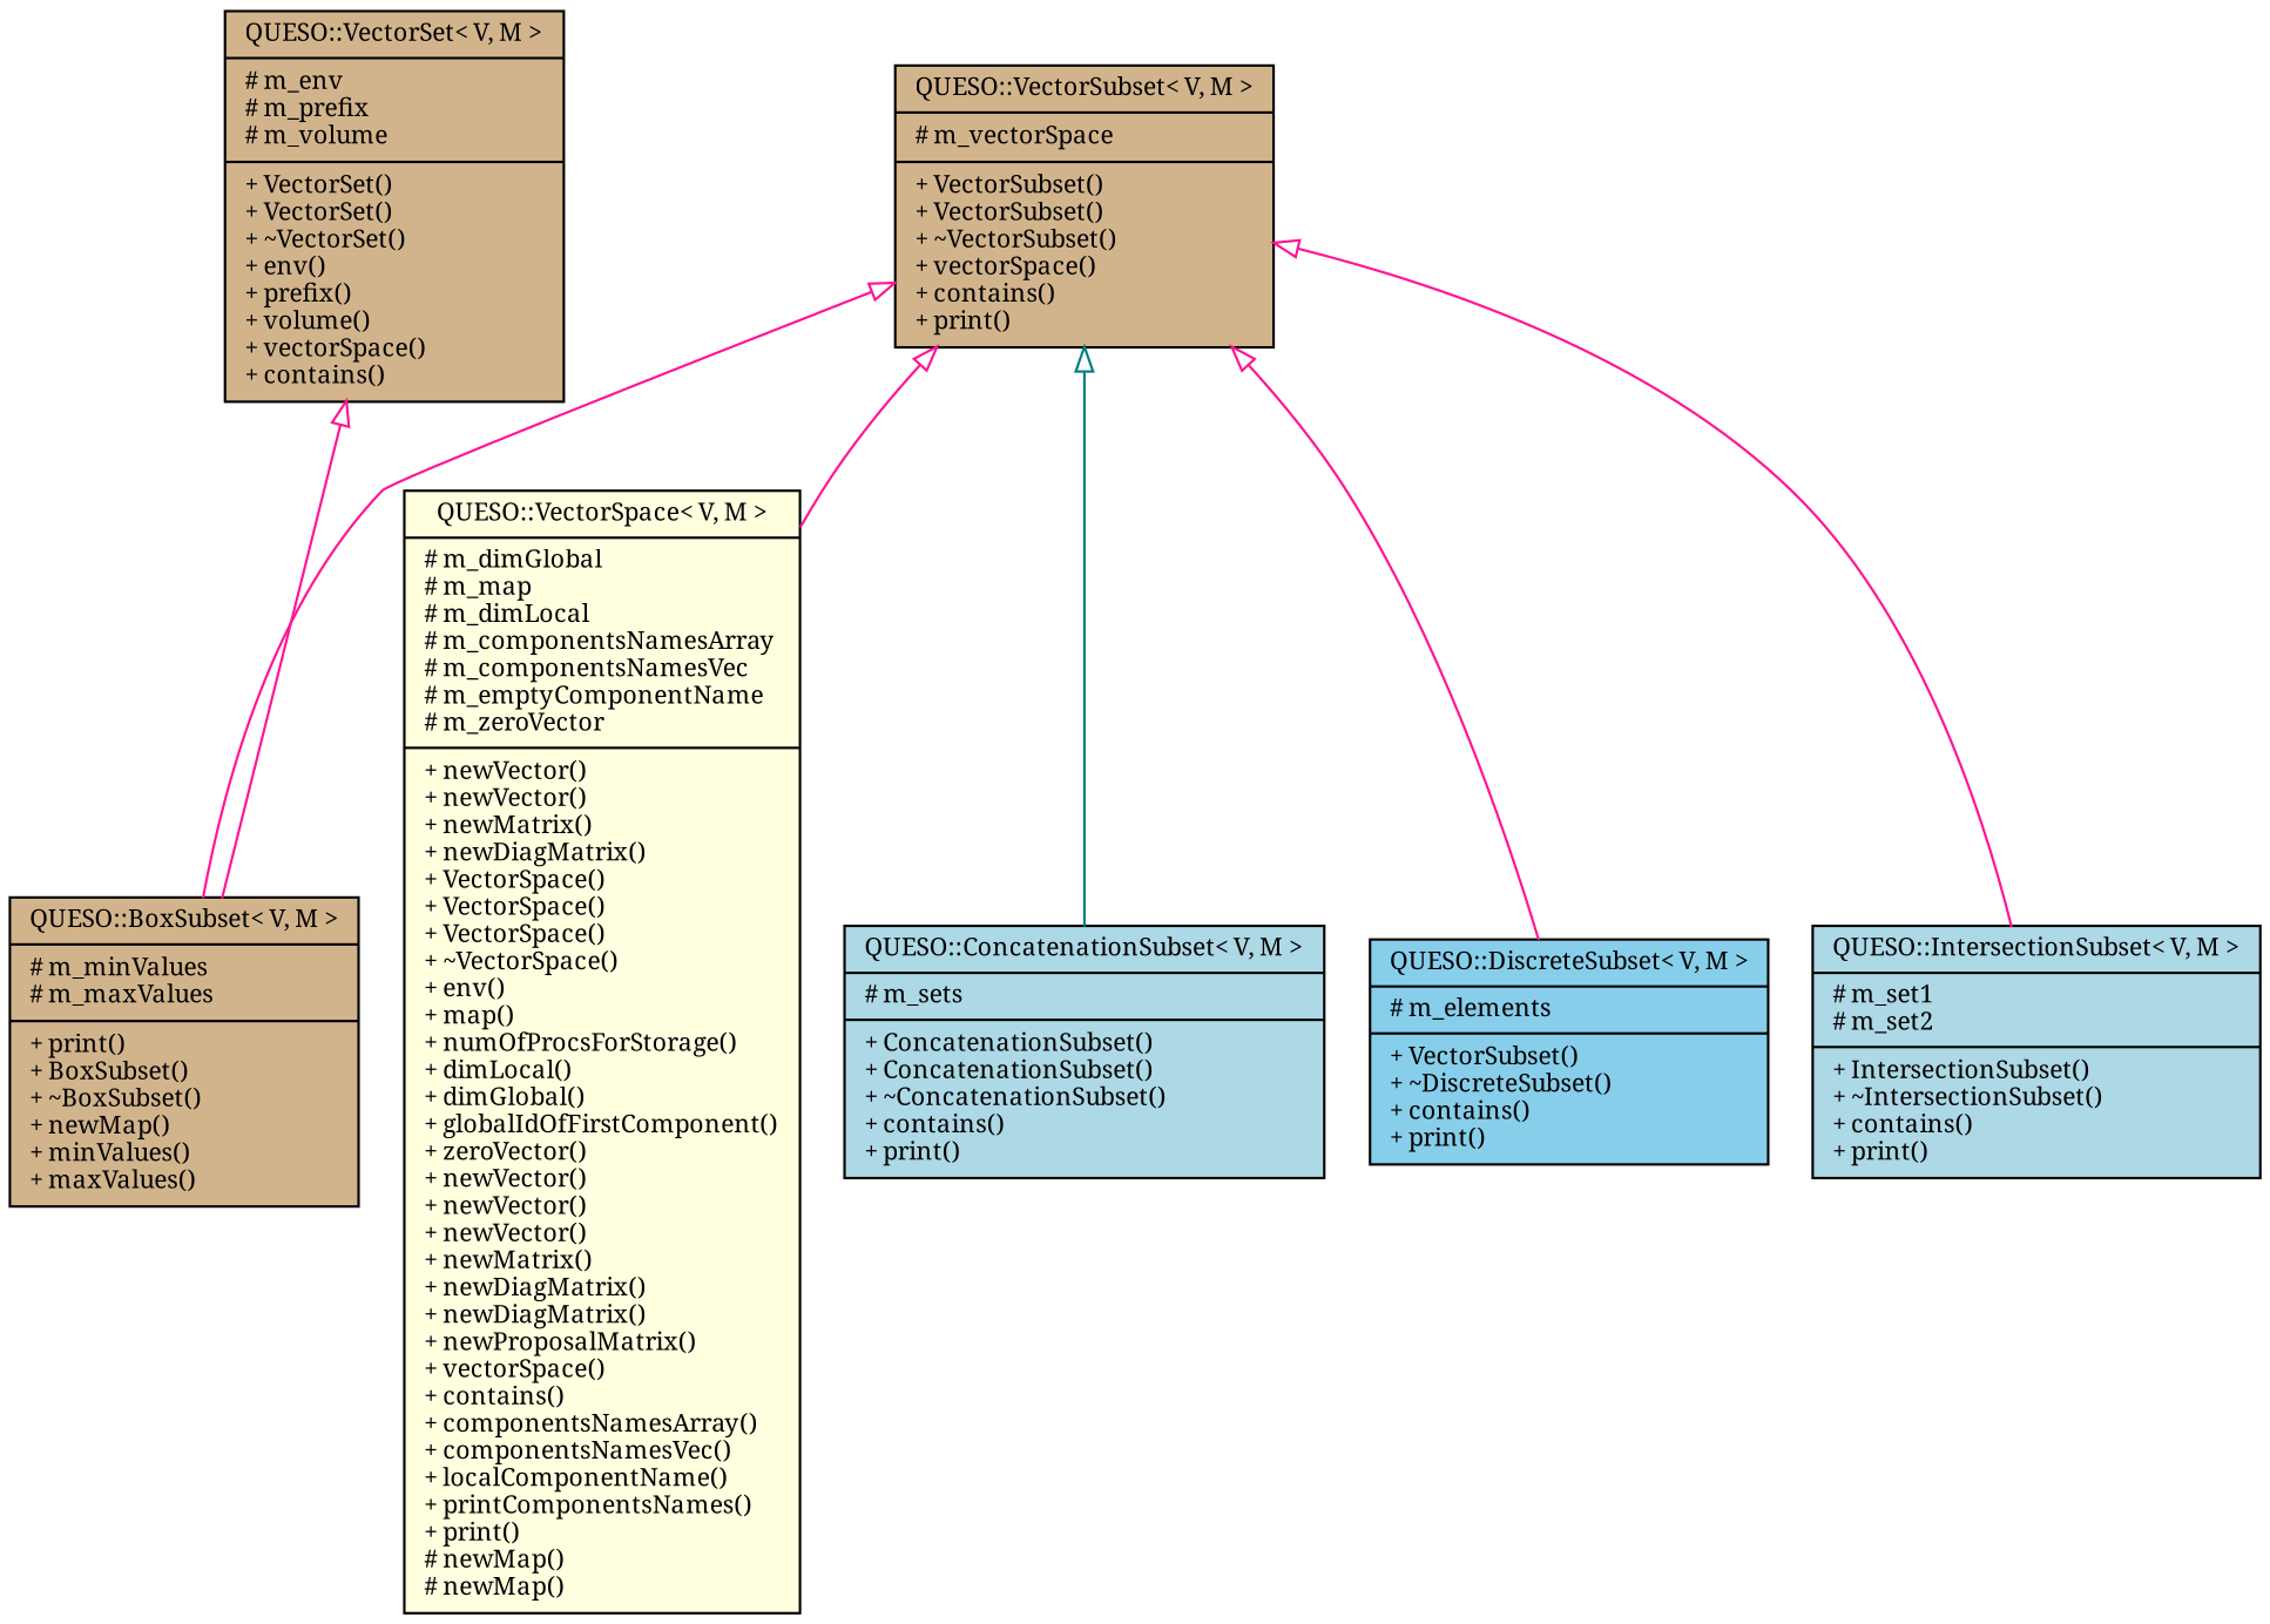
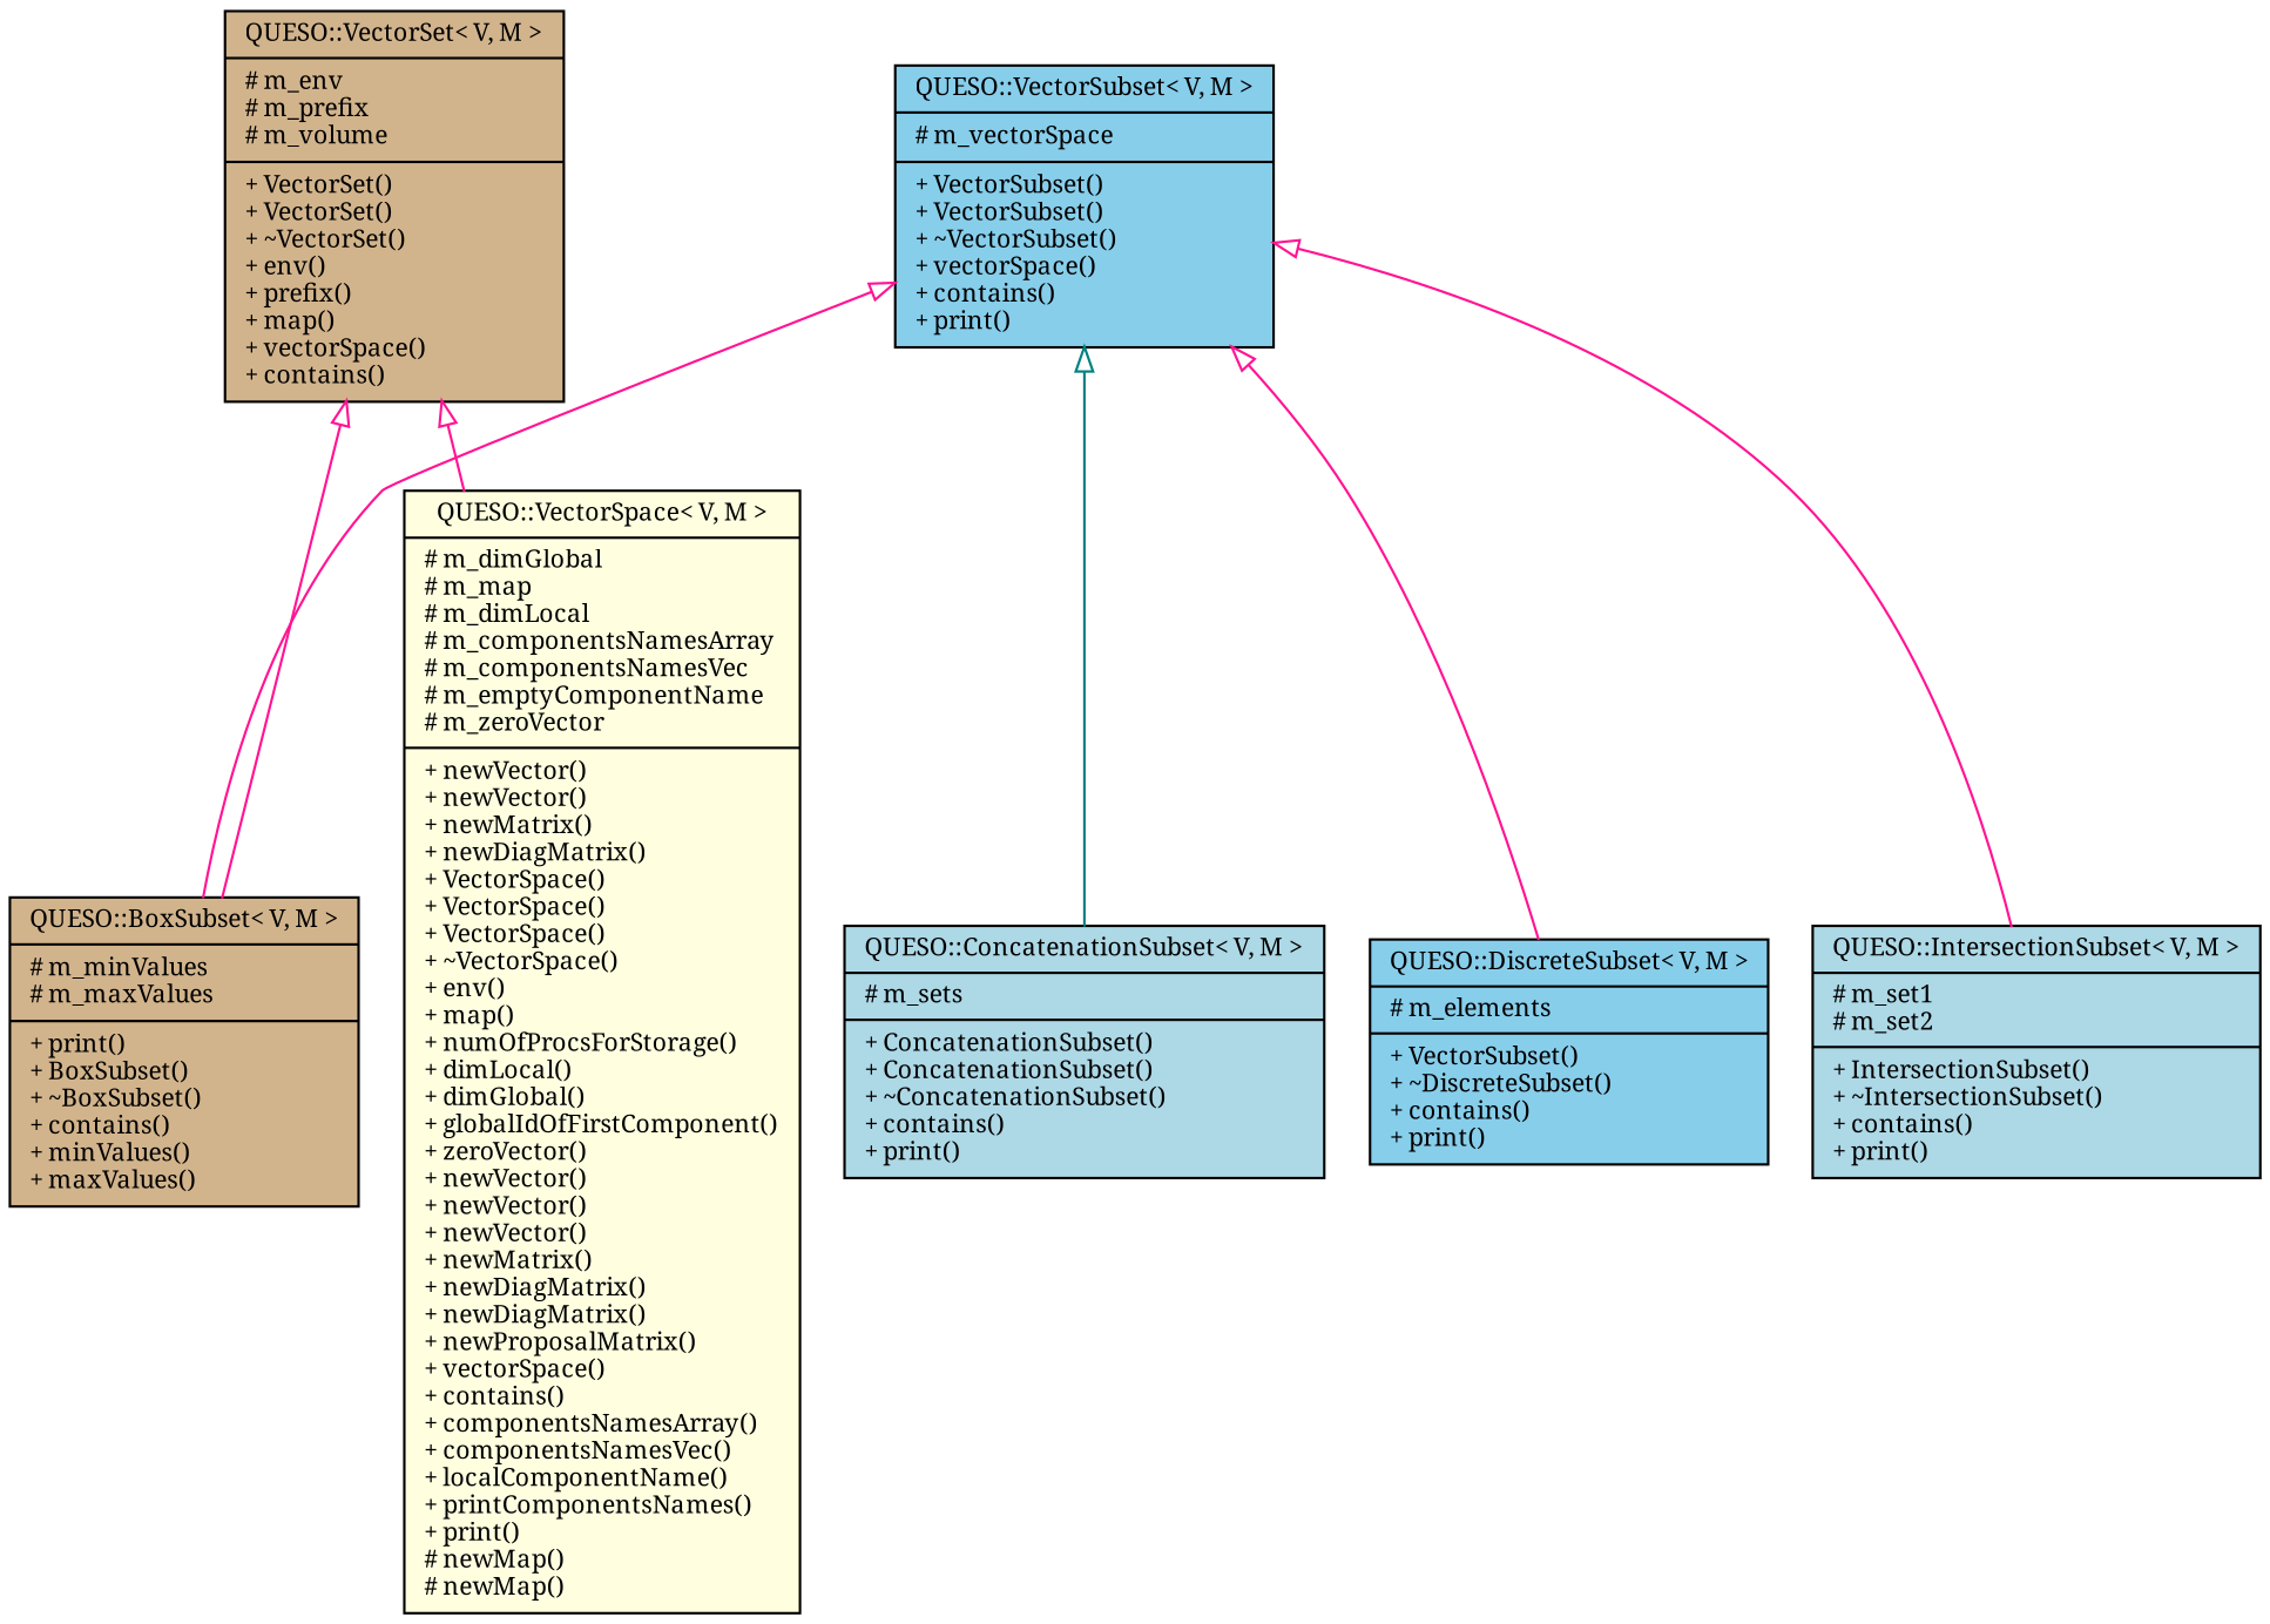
  digraph {
    fontname="Noto Serif"
    node [color=black fillcolor=tan fontname="Noto Serif" fontsize=10 shape=record style=filled]
    edge [arrowtail=onormal color=deeppink dir=back fontname="Noto Serif" fontsize=10 labelfontname=FreeSans labelfontsize=10 style=solid]
-   n1 [fontcolor=black height=0.2 label="{QUESO::VectorSet\< V, M \>\n|# m_env\l# m_prefix\l# m_volume\l|+ VectorSet()\l+ VectorSet()\l+ ~VectorSet()\l+ env()\l+ prefix()\l+ volume()\l+ vectorSpace()\l+ contains()\l}" width=0.4]
+   n1 [fontcolor=black height=0.2 label="{QUESO::VectorSet\< V, M \>\n|# m_env\l# m_prefix\l# m_volume\l|+ VectorSet()\l+ VectorSet()\l+ ~VectorSet()\l+ env()\l+ prefix()\l+ map()\l+ vectorSpace()\l+ contains()\l}" width=0.4]
    n2 [fillcolor=lightyellow height=0.2 label="{QUESO::VectorSpace\< V, M \>\n|# m_dimGlobal\l# m_map\l# m_dimLocal\l# m_componentsNamesArray\l# m_componentsNamesVec\l# m_emptyComponentName\l# m_zeroVector\l|+ newVector()\l+ newVector()\l+ newMatrix()\l+ newDiagMatrix()\l+ VectorSpace()\l+ VectorSpace()\l+ VectorSpace()\l+ ~VectorSpace()\l+ env()\l+ map()\l+ numOfProcsForStorage()\l+ dimLocal()\l+ dimGlobal()\l+ globalIdOfFirstComponent()\l+ zeroVector()\l+ newVector()\l+ newVector()\l+ newVector()\l+ newMatrix()\l+ newDiagMatrix()\l+ newDiagMatrix()\l+ newProposalMatrix()\l+ vectorSpace()\l+ contains()\l+ componentsNamesArray()\l+ componentsNamesVec()\l+ localComponentName()\l+ printComponentsNames()\l+ print()\l# newMap()\l# newMap()\l}" width=0.4]
-   n3 [height=0.2 label="{QUESO::BoxSubset\< V, M \>\n|# m_minValues\l# m_maxValues\l|+ print()\l+ BoxSubset()\l+ ~BoxSubset()\l+ newMap()\l+ minValues()\l+ maxValues()\l}" width=0.4]
-   n4 [height=0.2 label="{QUESO::VectorSubset\< V, M \>\n|# m_vectorSpace\l|+ VectorSubset()\l+ VectorSubset()\l+ ~VectorSubset()\l+ vectorSpace()\l+ contains()\l+ print()\l}" width=0.4]
+   n3 [height=0.2 label="{QUESO::BoxSubset\< V, M \>\n|# m_minValues\l# m_maxValues\l|+ print()\l+ BoxSubset()\l+ ~BoxSubset()\l+ contains()\l+ minValues()\l+ maxValues()\l}" width=0.4]
+   n4 [fillcolor=skyblue height=0.2 label="{QUESO::VectorSubset\< V, M \>\n|# m_vectorSpace\l|+ VectorSubset()\l+ VectorSubset()\l+ ~VectorSubset()\l+ vectorSpace()\l+ contains()\l+ print()\l}" width=0.4]
    n5 [fillcolor=lightblue height=0.2 label="{QUESO::ConcatenationSubset\< V, M \>\n|# m_sets\l|+ ConcatenationSubset()\l+ ConcatenationSubset()\l+ ~ConcatenationSubset()\l+ contains()\l+ print()\l}" width=0.4]
    n6 [fillcolor=skyblue height=0.2 label="{QUESO::DiscreteSubset\< V, M \>\n|# m_elements\l|+ VectorSubset()\l+ ~DiscreteSubset()\l+ contains()\l+ print()\l}" width=0.4]
    n7 [fillcolor=lightblue height=0.2 label="{QUESO::IntersectionSubset\< V, M \>\n|# m_set1\l# m_set2\l|+ IntersectionSubset()\l+ ~IntersectionSubset()\l+ contains()\l+ print()\l}" width=0.4]
-   n4 -> n2
+   n1 -> n2
    n1 -> n3
    n4 -> n3
    n4 -> n5 [color=teal]
    n4 -> n6
    n4 -> n7
  }
